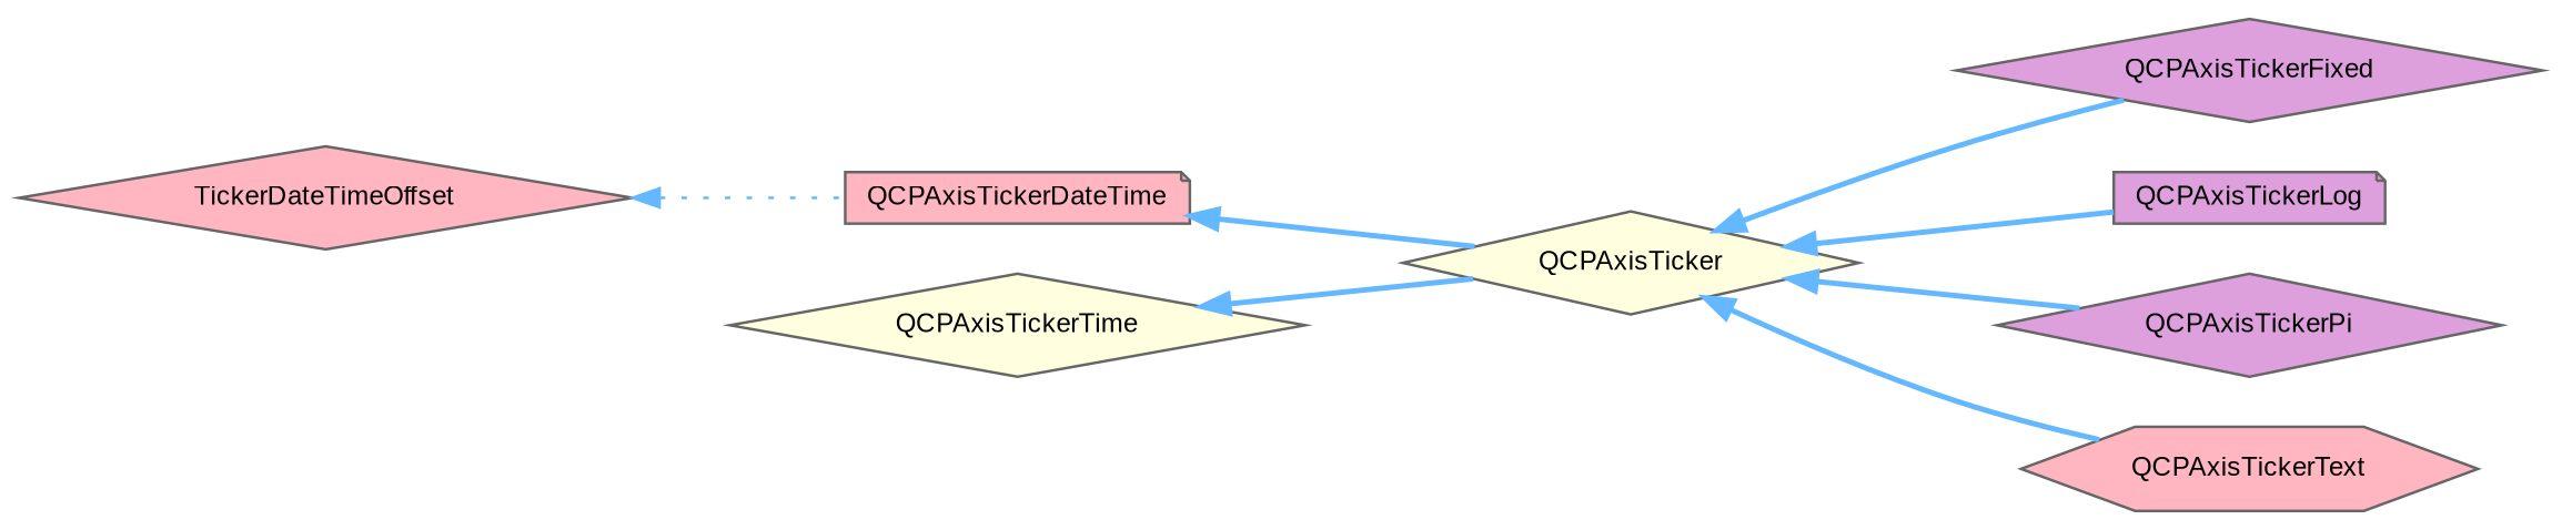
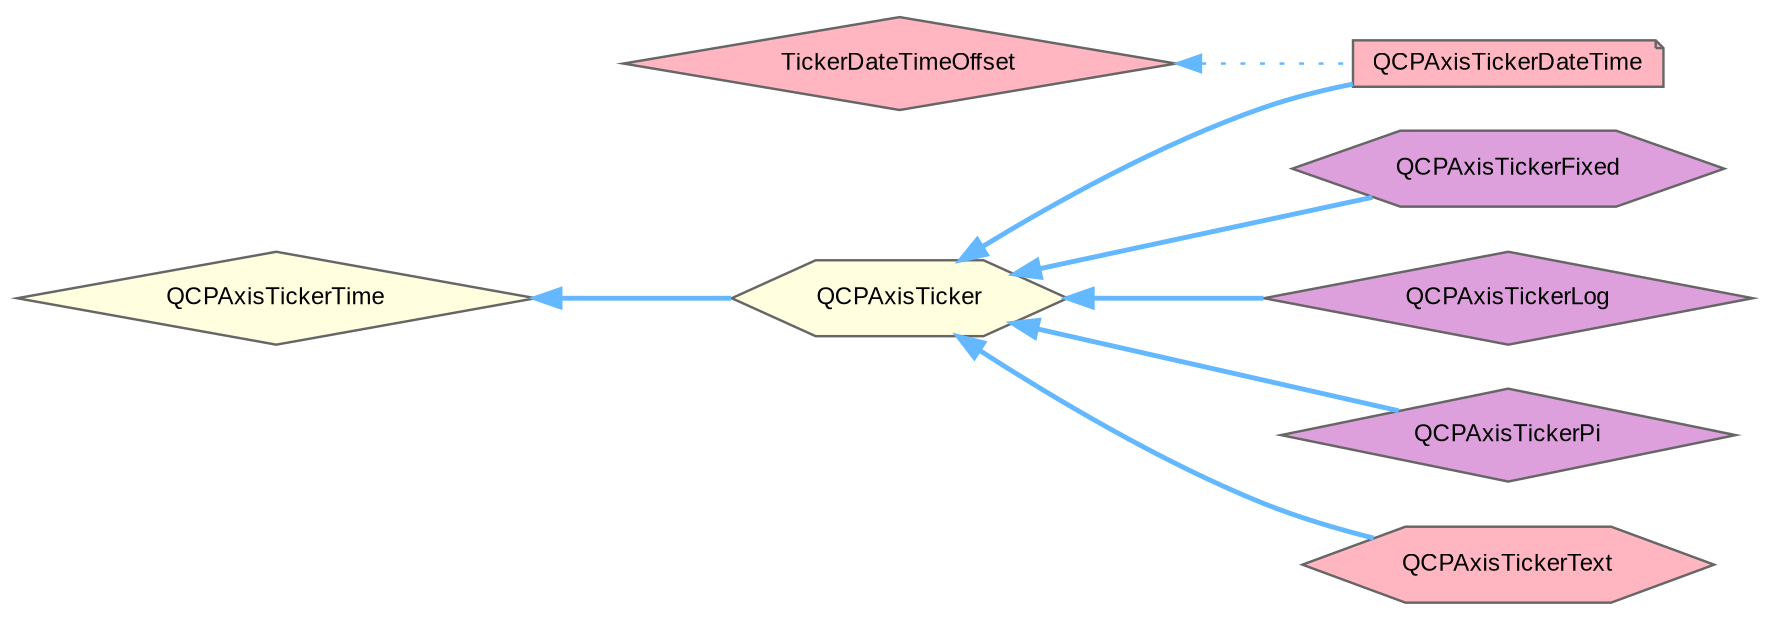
  digraph {
    fontname="Liberation Sans"
    rankdir=LR
    node [color=grey40 fillcolor=lightpink fontname="Liberation Sans" fontsize=10 shape=hexagon style=filled]
    edge [color=steelblue1 dir=back fontname="Liberation Sans" fontsize=10 labelfontname=Helvetica labelfontsize=10 style=bold]
-   n1 [fillcolor=lightyellow height=0.2 label=QCPAxisTicker shape=diamond width=0.4]
+   n1 [fillcolor=lightyellow height=0.2 label=QCPAxisTicker width=0.4]
    n2 [height=0.2 label=QCPAxisTickerDateTime shape=note width=0.4]
-   n3 [fillcolor=plum height=0.2 label=QCPAxisTickerFixed shape=diamond width=0.4]
-   n4 [fillcolor=plum height=0.2 label=QCPAxisTickerLog shape=note width=0.4]
+   n3 [fillcolor=plum height=0.2 label=QCPAxisTickerFixed width=0.4]
+   n4 [fillcolor=plum height=0.2 label=QCPAxisTickerLog shape=diamond width=0.4]
    n5 [fillcolor=plum height=0.2 label=QCPAxisTickerPi shape=diamond width=0.4]
    n6 [height=0.2 label=QCPAxisTickerText width=0.4]
    n7 [fillcolor=lightyellow height=0.2 label=QCPAxisTickerTime shape=diamond width=0.4]
    n8 [height=0.2 label=TickerDateTimeOffset shape=diamond width=0.4]
-   n2 -> n1
+   n1 -> n2
    n1 -> n3
    n1 -> n4
    n1 -> n5
    n1 -> n6
    n7 -> n1
    n8 -> n2 [style=dotted]
  }
